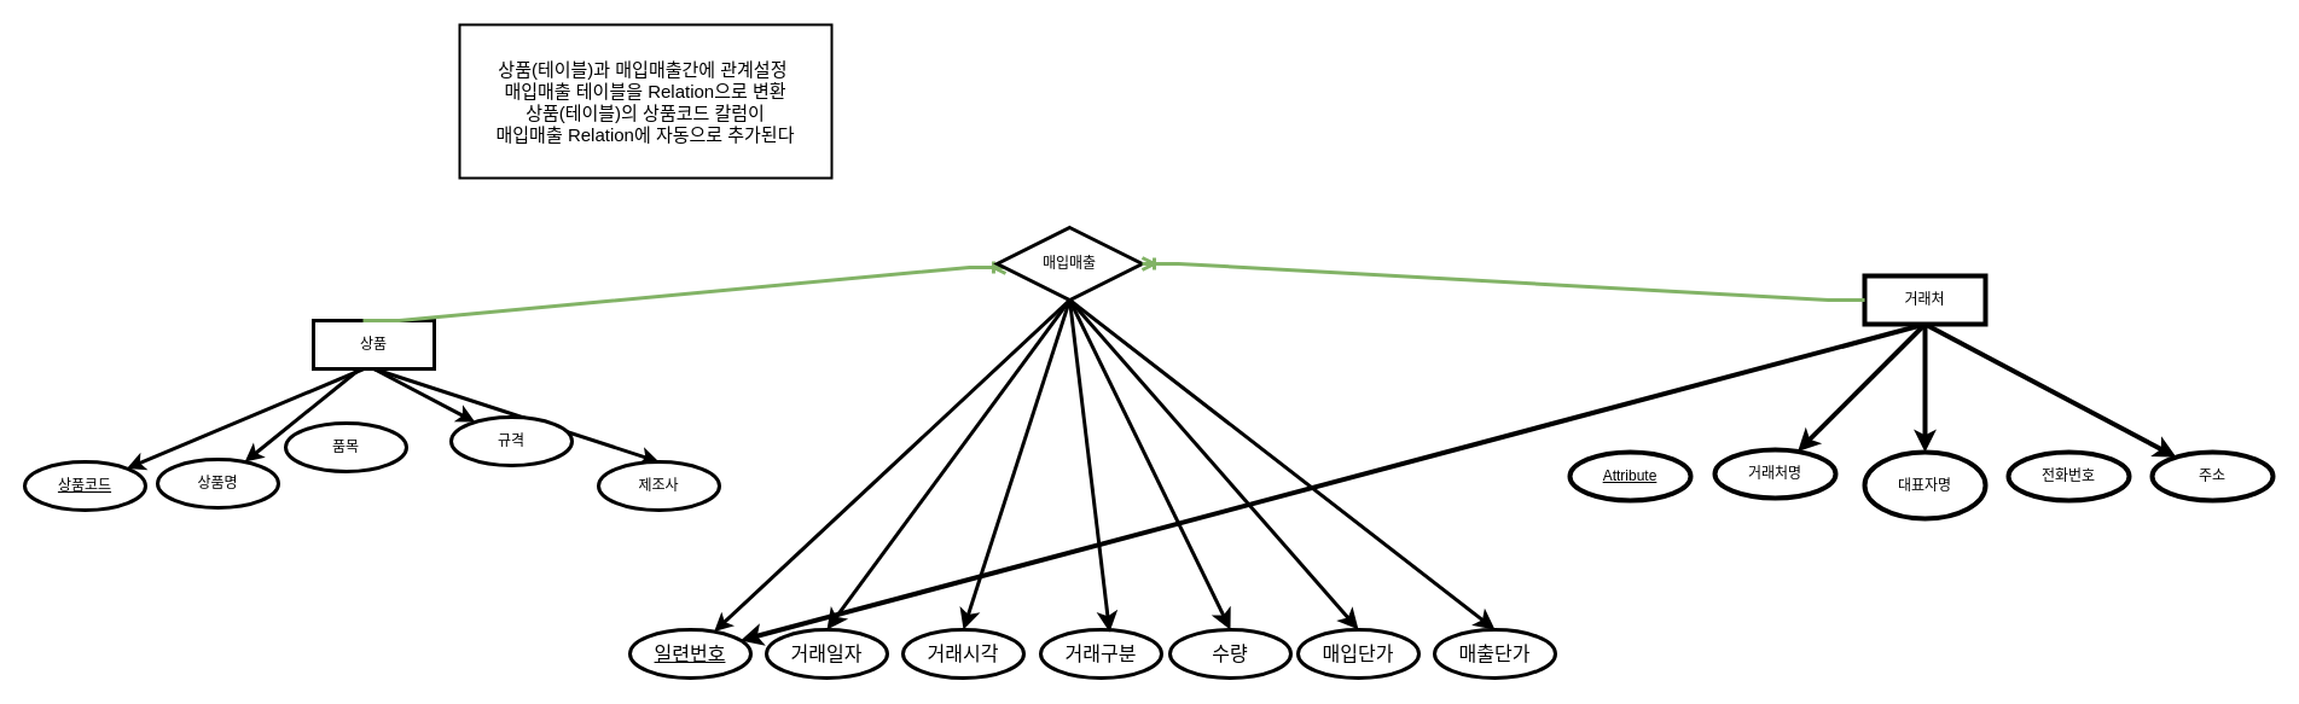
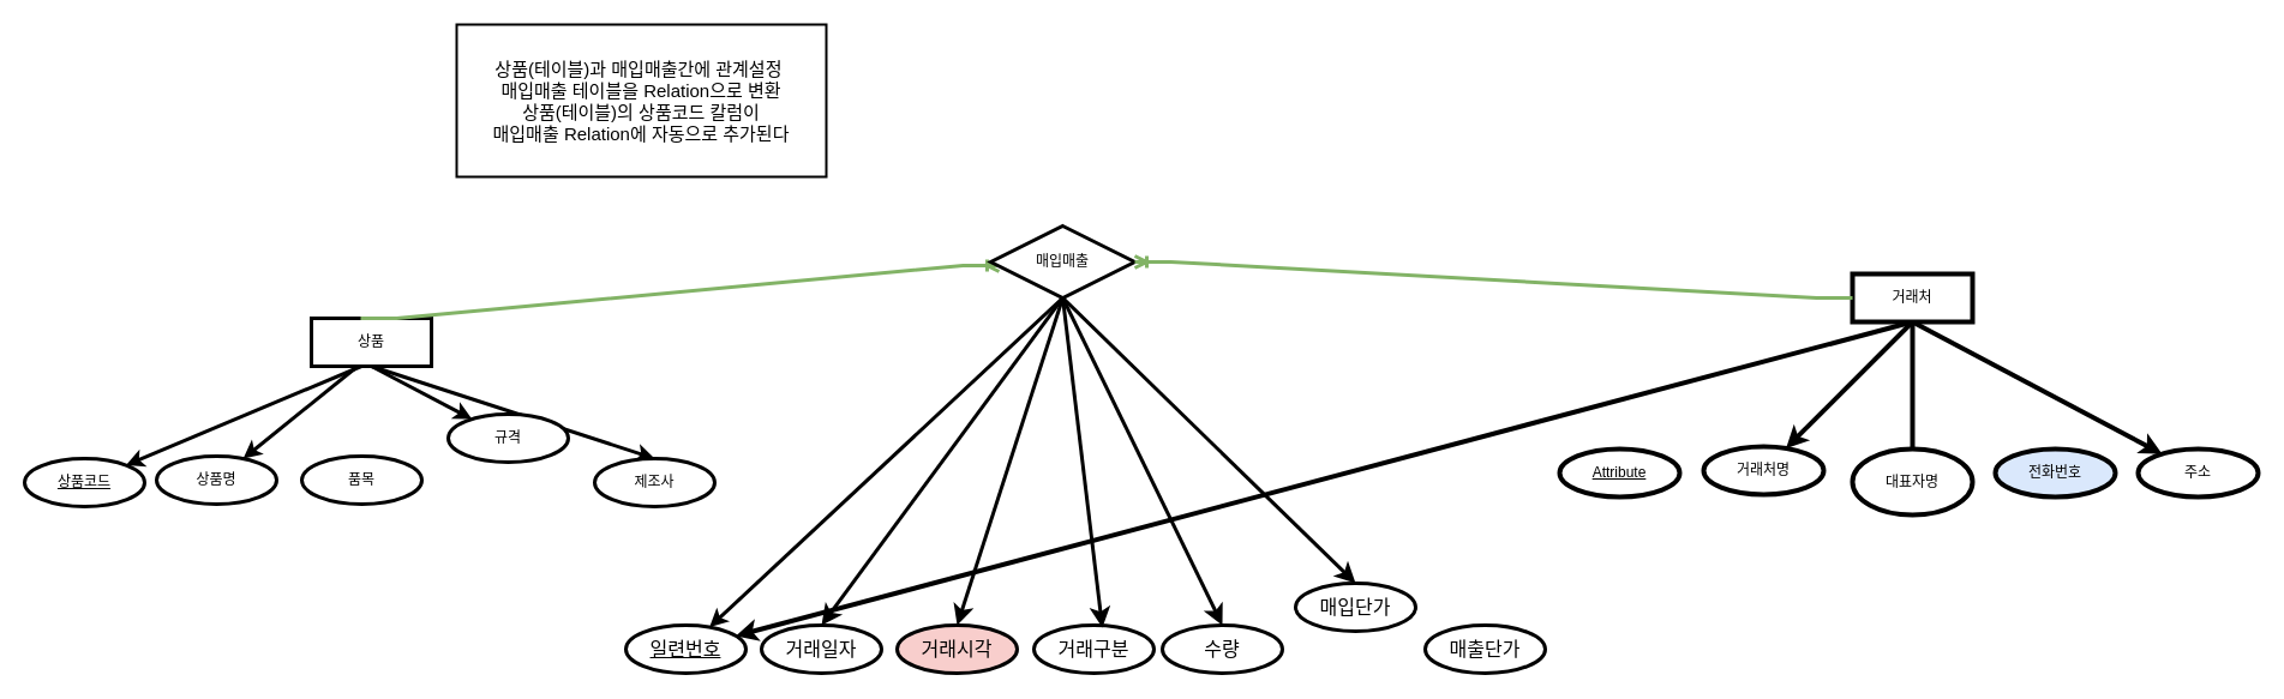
  <mxCell id="0" />
  <mxCell id="1" parent="0" />
  <mxCell id="2" style="edgeStyle=none;curved=1;rounded=0;orthogonalLoop=1;jettySize=auto;html=1;exitX=0.5;exitY=1;exitDx=0;exitDy=0;entryX=0.5;entryY=0;entryDx=0;entryDy=0;fontSize=12;startSize=8;endSize=8;strokeWidth=3;strokeColor=#000000;" parent="1" source="27" target="9" edge="1"><mxGeometry relative="1" as="geometry"><mxPoint x="859" y="286" as="sourcePoint" /></mxGeometry></mxCell>
  <mxCell id="3" style="edgeStyle=none;curved=1;rounded=0;orthogonalLoop=1;jettySize=auto;html=1;exitX=0.5;exitY=1;exitDx=0;exitDy=0;entryX=0.5;entryY=0;entryDx=0;entryDy=0;fontSize=12;startSize=8;endSize=8;strokeWidth=3;strokeColor=#000000;" parent="1" source="27" target="10" edge="1"><mxGeometry relative="1" as="geometry"><mxPoint x="859" y="286" as="sourcePoint" /></mxGeometry></mxCell>
  <mxCell id="4" style="edgeStyle=none;curved=1;rounded=0;orthogonalLoop=1;jettySize=auto;html=1;exitX=0.5;exitY=1;exitDx=0;exitDy=0;entryX=0.5;entryY=0;entryDx=0;entryDy=0;fontSize=12;startSize=8;endSize=8;strokeWidth=3;strokeColor=#000000;" parent="1" source="27" target="12" edge="1"><mxGeometry relative="1" as="geometry"><mxPoint x="916" y="288" as="sourcePoint" /></mxGeometry></mxCell>
  <mxCell id="5" style="edgeStyle=none;curved=1;rounded=0;orthogonalLoop=1;jettySize=auto;html=1;exitX=0.5;exitY=1;exitDx=0;exitDy=0;entryX=0.5;entryY=0;entryDx=0;entryDy=0;fontSize=12;startSize=8;endSize=8;strokeWidth=3;strokeColor=#000000;" parent="1" source="27" target="13" edge="1"><mxGeometry relative="1" as="geometry"><mxPoint x="917" y="290" as="sourcePoint" /></mxGeometry></mxCell>
- <mxCell id="6" style="edgeStyle=none;curved=1;rounded=0;orthogonalLoop=1;jettySize=auto;html=1;exitX=0.5;exitY=1;exitDx=0;exitDy=0;entryX=0.5;entryY=0;entryDx=0;entryDy=0;fontSize=12;startSize=8;endSize=8;strokeWidth=3;strokeColor=#000000;" parent="1" source="27" target="14" edge="1"><mxGeometry relative="1" as="geometry"><mxPoint x="909" y="286" as="sourcePoint" /></mxGeometry></mxCell>
  <mxCell id="7" style="rounded=0;orthogonalLoop=1;jettySize=auto;html=1;strokeWidth=3;exitX=0.5;exitY=1;exitDx=0;exitDy=0;" edge="1" parent="1" source="27" target="8"><mxGeometry relative="1" as="geometry"><mxPoint x="842" y="282" as="sourcePoint" /></mxGeometry></mxCell>
  <mxCell id="8" value="일련번호" style="ellipse;whiteSpace=wrap;html=1;align=center;fontStyle=4;fontSize=16;strokeWidth=3;strokeColor=#000000;" parent="1" vertex="1"><mxGeometry x="521" y="521" width="100" height="40" as="geometry" /></mxCell>
  <mxCell id="9" value="거래일자" style="ellipse;whiteSpace=wrap;html=1;align=center;fontSize=16;strokeWidth=3;strokeColor=#000000;" parent="1" vertex="1"><mxGeometry x="634" y="521" width="100" height="40" as="geometry" /></mxCell>
- <mxCell id="10" value="거래시각" style="ellipse;whiteSpace=wrap;html=1;align=center;fontSize=16;strokeWidth=3;strokeColor=#000000;" parent="1" vertex="1"><mxGeometry x="747" y="521" width="100" height="40" as="geometry" /></mxCell>
+ <mxCell id="10" value="거래시각" style="ellipse;whiteSpace=wrap;html=1;align=center;fontSize=16;strokeWidth=3;strokeColor=#000000;fillColor=#f8cecc;" parent="1" vertex="1"><mxGeometry x="747" y="521" width="100" height="40" as="geometry" /></mxCell>
  <mxCell id="11" value="거래구분" style="ellipse;whiteSpace=wrap;html=1;align=center;fontSize=16;strokeWidth=3;strokeColor=#000000;" parent="1" vertex="1"><mxGeometry x="861" y="521" width="100" height="40" as="geometry" /></mxCell>
  <mxCell id="12" value="수량" style="ellipse;whiteSpace=wrap;html=1;align=center;fontSize=16;strokeWidth=3;strokeColor=#000000;" parent="1" vertex="1"><mxGeometry x="968" y="521" width="100" height="40" as="geometry" /></mxCell>
- <mxCell id="13" value="매입단가" style="ellipse;whiteSpace=wrap;html=1;align=center;fontSize=16;strokeWidth=3;strokeColor=#000000;" parent="1" vertex="1"><mxGeometry x="1074" y="521" width="100" height="40" as="geometry" /></mxCell>
+ <mxCell id="13" value="매입단가" style="ellipse;whiteSpace=wrap;html=1;align=center;fontSize=16;strokeWidth=3;strokeColor=#000000;" parent="1" vertex="1"><mxGeometry x="1079" y="486" width="100" height="40" as="geometry" /></mxCell>
  <mxCell id="14" value="매출단가" style="ellipse;whiteSpace=wrap;html=1;align=center;fontSize=16;strokeWidth=3;strokeColor=#000000;" parent="1" vertex="1"><mxGeometry x="1187" y="521" width="100" height="40" as="geometry" /></mxCell>
  <mxCell id="15" style="edgeStyle=none;curved=1;rounded=0;orthogonalLoop=1;jettySize=auto;html=1;exitX=0.5;exitY=1;exitDx=0;exitDy=0;entryX=0.57;entryY=0.05;entryDx=0;entryDy=0;entryPerimeter=0;fontSize=12;startSize=8;endSize=8;strokeWidth=3;strokeColor=#000000;" parent="1" source="27" target="11" edge="1"><mxGeometry relative="1" as="geometry"><mxPoint x="909" y="286" as="sourcePoint" /></mxGeometry></mxCell>
  <mxCell id="16" style="rounded=0;orthogonalLoop=1;jettySize=auto;html=1;exitX=0.36;exitY=1.05;exitDx=0;exitDy=0;strokeWidth=3;exitPerimeter=0;" edge="1" parent="1" source="20" target="22"><mxGeometry relative="1" as="geometry"><mxPoint x="280" y="328" as="sourcePoint" /></mxGeometry></mxCell>
  <mxCell id="17" style="rounded=0;orthogonalLoop=1;jettySize=auto;html=1;exitX=0.5;exitY=1;exitDx=0;exitDy=0;strokeWidth=3;" edge="1" parent="1" source="20" target="24"><mxGeometry relative="1" as="geometry" /></mxCell>
  <mxCell id="18" style="rounded=0;orthogonalLoop=1;jettySize=auto;html=1;exitX=0.5;exitY=1;exitDx=0;exitDy=0;entryX=0.5;entryY=0;entryDx=0;entryDy=0;strokeWidth=3;" edge="1" parent="1" source="20" target="25"><mxGeometry relative="1" as="geometry" /></mxCell>
  <mxCell id="19" style="rounded=0;orthogonalLoop=1;jettySize=auto;html=1;exitX=0.44;exitY=0.975;exitDx=0;exitDy=0;strokeWidth=3;exitPerimeter=0;" edge="1" parent="1" source="20" target="21"><mxGeometry relative="1" as="geometry" /></mxCell>
  <mxCell id="20" value="상품" style="whiteSpace=wrap;html=1;align=center;strokeWidth=3;" vertex="1" parent="1"><mxGeometry x="259" y="265" width="100" height="40" as="geometry" /></mxCell>
  <mxCell id="21" value="상품코드" style="ellipse;whiteSpace=wrap;html=1;align=center;fontStyle=4;strokeWidth=3;" vertex="1" parent="1"><mxGeometry x="20" y="382" width="100" height="40" as="geometry" /></mxCell>
  <mxCell id="22" value="상품명" style="ellipse;whiteSpace=wrap;html=1;align=center;strokeWidth=3;" vertex="1" parent="1"><mxGeometry x="130" width="100" height="40" as="geometry" y="380" /></mxCell>
- <mxCell id="23" value="품목" style="ellipse;whiteSpace=wrap;html=1;align=center;strokeWidth=3;" vertex="1" parent="1"><mxGeometry x="236" y="350" width="100" height="40" as="geometry" /></mxCell>
+ <mxCell id="23" value="품목" style="ellipse;whiteSpace=wrap;html=1;align=center;strokeWidth=3;" vertex="1" parent="1"><mxGeometry x="251" width="100" height="40" as="geometry" y="380" /></mxCell>
  <mxCell id="24" value="규격" style="ellipse;whiteSpace=wrap;html=1;align=center;strokeWidth=3;" vertex="1" parent="1"><mxGeometry x="373" y="345" width="100" height="40" as="geometry" /></mxCell>
  <mxCell id="25" value="제조사" style="ellipse;whiteSpace=wrap;html=1;align=center;strokeWidth=3;" vertex="1" parent="1"><mxGeometry x="495" y="382" width="100" height="40" as="geometry" /></mxCell>
  <mxCell id="26" value="" style="edgeStyle=entityRelationEdgeStyle;fontSize=12;html=1;endArrow=ERoneToMany;rounded=0;exitX=0.41;exitY=0;exitDx=0;exitDy=0;exitPerimeter=0;entryX=0.058;entryY=0.55;entryDx=0;entryDy=0;fillColor=#d5e8d4;strokeColor=#82b366;strokeWidth=3;entryPerimeter=0;" edge="1" parent="1" source="20" target="27"><mxGeometry width="100" height="100" relative="1" as="geometry"><mxPoint x="761" y="651" as="sourcePoint" /><mxPoint x="834" y="246" as="targetPoint" /></mxGeometry></mxCell>
  <mxCell id="27" value="매입매출" style="shape=rhombus;perimeter=rhombusPerimeter;whiteSpace=wrap;html=1;align=center;strokeWidth=3;" vertex="1" parent="1"><mxGeometry x="825" y="188" width="120" height="60" as="geometry" /></mxCell>
  <mxCell id="28" value="상품(테이블)과 매입매출간에 관계설정&amp;nbsp;&lt;br style=&quot;font-size: 15px;&quot;&gt;매입매출 테이블을 Relation으로 변환&lt;br style=&quot;font-size: 15px;&quot;&gt;상품(테이블)의 상품코드 칼럼이&lt;br style=&quot;font-size: 15px;&quot;&gt;매입매출 Relation에 자동으로 추가된다" style="whiteSpace=wrap;html=1;strokeWidth=2;fontSize=15;" vertex="1" parent="1"><mxGeometry x="380" y="20" width="308" height="127" as="geometry" /></mxCell>
  <mxCell id="29" style="rounded=0;orthogonalLoop=1;jettySize=auto;html=1;exitX=0.5;exitY=1;exitDx=0;exitDy=0;strokeWidth=4;" edge="1" parent="1" source="33" target="35"><mxGeometry relative="1" as="geometry" /></mxCell>
- <mxCell id="30" style="rounded=0;orthogonalLoop=1;jettySize=auto;html=1;exitX=0.5;exitY=1;exitDx=0;exitDy=0;strokeWidth=4;" edge="1" parent="1" source="33" target="36"><mxGeometry relative="1" as="geometry" /></mxCell>
+ <mxCell id="30" style="rounded=0;orthogonalLoop=1;jettySize=auto;html=1;exitX=0.5;exitY=1;exitDx=0;exitDy=0;strokeWidth=4;endArrow=none;" edge="1" parent="1" source="33" target="36"><mxGeometry relative="1" as="geometry" /></mxCell>
  <mxCell id="31" style="rounded=0;orthogonalLoop=1;jettySize=auto;html=1;exitX=0.5;exitY=1;exitDx=0;exitDy=0;strokeWidth=4;" edge="1" parent="1" source="33" target="8"><mxGeometry relative="1" as="geometry" /></mxCell>
  <mxCell id="32" style="rounded=0;orthogonalLoop=1;jettySize=auto;html=1;exitX=0.5;exitY=1;exitDx=0;exitDy=0;strokeWidth=4;" edge="1" parent="1" source="33" target="38"><mxGeometry relative="1" as="geometry" /></mxCell>
  <mxCell id="33" value="거래처" style="whiteSpace=wrap;html=1;align=center;strokeWidth=4;" vertex="1" parent="1"><mxGeometry x="1543" y="228" width="100" height="40" as="geometry" /></mxCell>
  <mxCell id="34" value="Attribute" style="ellipse;whiteSpace=wrap;html=1;align=center;fontStyle=4;strokeWidth=4;" vertex="1" parent="1"><mxGeometry x="1299" y="374" width="100" height="40" as="geometry" /></mxCell>
  <mxCell id="35" value="거래처명" style="ellipse;whiteSpace=wrap;html=1;align=center;strokeWidth=4;" vertex="1" parent="1"><mxGeometry x="1419" y="372" width="100" height="40" as="geometry" /></mxCell>
  <mxCell id="36" value="대표자명" style="ellipse;whiteSpace=wrap;html=1;align=center;strokeWidth=4;" vertex="1" parent="1"><mxGeometry x="1543" y="374" width="100" height="55" as="geometry" /></mxCell>
- <mxCell id="37" value="전화번호" style="ellipse;whiteSpace=wrap;html=1;align=center;strokeWidth=4;" vertex="1" parent="1"><mxGeometry x="1662" y="374" width="100" height="40" as="geometry" /></mxCell>
+ <mxCell id="37" value="전화번호" style="ellipse;whiteSpace=wrap;html=1;align=center;strokeWidth=4;fillColor=#dae8fc;" vertex="1" parent="1"><mxGeometry x="1662" y="374" width="100" height="40" as="geometry" /></mxCell>
  <mxCell id="38" value="주소" style="ellipse;whiteSpace=wrap;html=1;align=center;strokeWidth=4;" vertex="1" parent="1"><mxGeometry x="1781" y="374" width="100" height="40" as="geometry" /></mxCell>
  <mxCell id="39" value="" style="edgeStyle=entityRelationEdgeStyle;fontSize=12;html=1;endArrow=ERoneToMany;rounded=0;exitX=0;exitY=0.5;exitDx=0;exitDy=0;entryX=1;entryY=0.5;entryDx=0;entryDy=0;fillColor=#d5e8d4;strokeColor=#82b366;strokeWidth=3;" edge="1" parent="1" source="33" target="27"><mxGeometry width="100" height="100" relative="1" as="geometry"><mxPoint x="990" y="237" as="sourcePoint" /><mxPoint x="1529" y="222" as="targetPoint" /><Array as="points"><mxPoint x="1263" y="253" /></Array></mxGeometry></mxCell>
